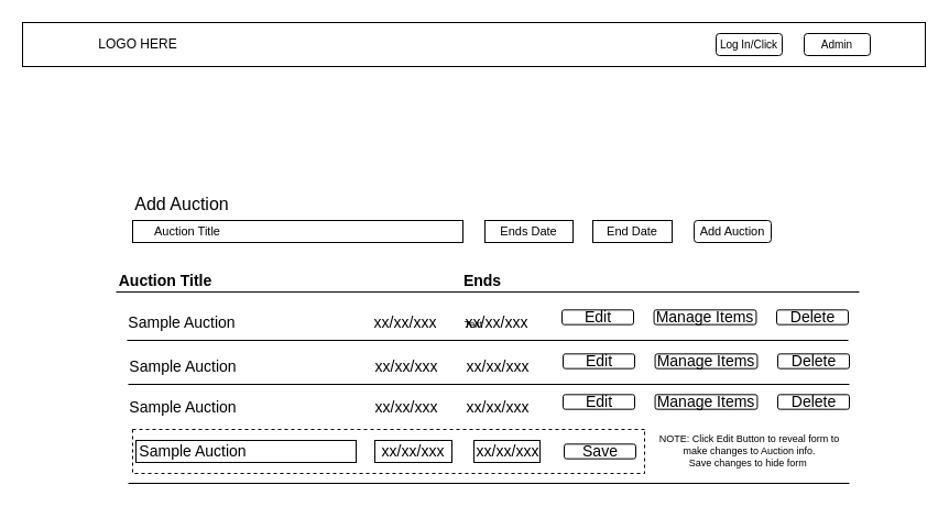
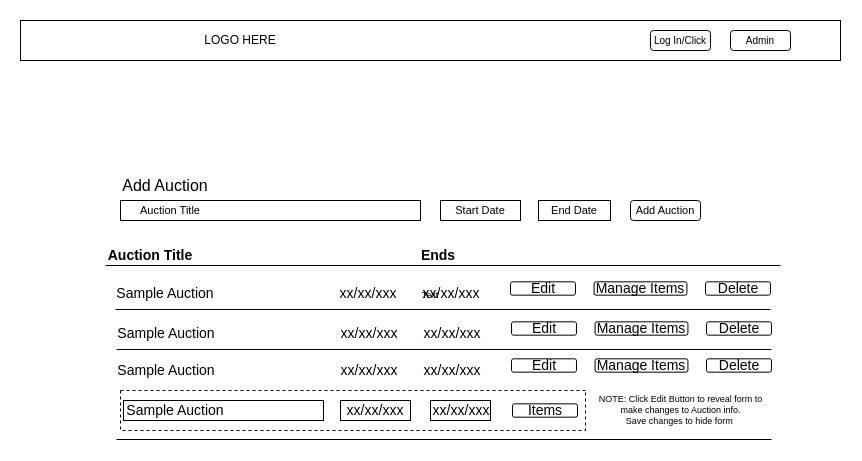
  <mxCell id="0" />
  <mxCell id="1" parent="0" />
  <mxCell id="2" value="" style="rounded=0;whiteSpace=wrap;html=1;fontSize=9;" vertex="1" parent="1"><mxGeometry x="430" y="400" width="60" height="20" as="geometry" /></mxCell>
  <mxCell id="3" value="" style="rounded=0;whiteSpace=wrap;html=1;" parent="1" vertex="1"><mxGeometry width="820" height="40" as="geometry" x="20" y="20" /></mxCell>
  <mxCell id="4" value="" style="rounded=1;whiteSpace=wrap;html=1;" parent="1" vertex="1"><mxGeometry x="650" y="30" width="60" height="20" as="geometry" /></mxCell>
  <mxCell id="5" value="" style="rounded=1;whiteSpace=wrap;html=1;" parent="1" vertex="1"><mxGeometry x="730" y="30" width="60" height="20" as="geometry" /></mxCell>
- <mxCell id="6" value="LOGO HERE" style="text;html=1;strokeColor=none;fillColor=none;align=center;verticalAlign=middle;whiteSpace=wrap;rounded=0;" parent="1" vertex="1"><mxGeometry x="80" y="25" width="90" height="30" as="geometry" /></mxCell>
+ <mxCell id="6" value="LOGO HERE" style="text;html=1;strokeColor=none;fillColor=none;align=center;verticalAlign=middle;whiteSpace=wrap;rounded=0;" parent="1" vertex="1"><mxGeometry x="195" y="25" width="90" height="30" as="geometry" /></mxCell>
  <mxCell id="7" value="Log In/Click" style="text;html=1;strokeColor=none;fillColor=none;align=center;verticalAlign=middle;whiteSpace=wrap;rounded=0;fontSize=10;" parent="1" vertex="1"><mxGeometry x="650" y="25" width="60" height="30" as="geometry" /></mxCell>
  <mxCell id="8" value="Admin" style="text;html=1;strokeColor=none;fillColor=none;align=center;verticalAlign=middle;whiteSpace=wrap;rounded=0;fontSize=10;" parent="1" vertex="1"><mxGeometry x="730" y="25" width="60" height="30" as="geometry" /></mxCell>
  <mxCell id="9" value="&lt;font style=&quot;font-size: 16px&quot;&gt;Add Auction&lt;/font&gt;" style="text;html=1;strokeColor=none;fillColor=none;align=center;verticalAlign=middle;whiteSpace=wrap;rounded=0;fontSize=19;" vertex="1" parent="1"><mxGeometry x="100" y="170" width="130" height="30" as="geometry" /></mxCell>
  <mxCell id="10" value="" style="rounded=0;whiteSpace=wrap;html=1;fontSize=16;" vertex="1" parent="1"><mxGeometry x="120" y="200" width="300" height="20" as="geometry" /></mxCell>
  <mxCell id="11" value="" style="rounded=0;whiteSpace=wrap;html=1;fontSize=16;" vertex="1" parent="1"><mxGeometry x="440" y="200" width="80" height="20" as="geometry" /></mxCell>
  <mxCell id="12" value="" style="rounded=0;whiteSpace=wrap;html=1;fontSize=16;" vertex="1" parent="1"><mxGeometry x="538" y="200" width="72" height="20" as="geometry" /></mxCell>
  <mxCell id="13" value="" style="rounded=1;whiteSpace=wrap;html=1;fontSize=16;" vertex="1" parent="1"><mxGeometry x="630" y="200" width="70" height="20" as="geometry" /></mxCell>
  <mxCell id="14" value="Auction Title" style="text;html=1;strokeColor=none;fillColor=none;align=center;verticalAlign=middle;whiteSpace=wrap;rounded=0;fontSize=11;" vertex="1" parent="1"><mxGeometry x="80" y="195" width="180" height="30" as="geometry" /></mxCell>
- <mxCell id="15" value="Ends Date" style="text;html=1;strokeColor=none;fillColor=none;align=center;verticalAlign=middle;whiteSpace=wrap;rounded=0;fontSize=11;" vertex="1" parent="1"><mxGeometry x="450" y="195" width="60" height="30" as="geometry" /></mxCell>
+ <mxCell id="15" value="Start Date" style="text;html=1;strokeColor=none;fillColor=none;align=center;verticalAlign=middle;whiteSpace=wrap;rounded=0;fontSize=11;" vertex="1" parent="1"><mxGeometry x="450" y="195" width="60" height="30" as="geometry" /></mxCell>
  <mxCell id="16" value="End Date" style="text;html=1;strokeColor=none;fillColor=none;align=center;verticalAlign=middle;whiteSpace=wrap;rounded=0;fontSize=11;" vertex="1" parent="1"><mxGeometry x="544" y="195" width="60" height="30" as="geometry" /></mxCell>
  <mxCell id="17" value="Add Auction" style="text;html=1;strokeColor=none;fillColor=none;align=center;verticalAlign=middle;whiteSpace=wrap;rounded=0;fontSize=11;" vertex="1" parent="1"><mxGeometry x="620" y="195" width="90" height="30" as="geometry" /></mxCell>
  <mxCell id="18" value="Auction Title" style="text;html=1;strokeColor=none;fillColor=none;align=center;verticalAlign=middle;whiteSpace=wrap;rounded=0;fontSize=14;fontStyle=1" vertex="1" parent="1"><mxGeometry x="60" y="240" width="180" height="30" as="geometry" /></mxCell>
  <mxCell id="19" value="&lt;font style=&quot;font-size: 14px&quot;&gt;&lt;b&gt;Ends&lt;/b&gt;&lt;/font&gt;" style="text;html=1;strokeColor=none;fillColor=none;align=center;verticalAlign=middle;whiteSpace=wrap;rounded=0;fontSize=11;" vertex="1" parent="1"><mxGeometry x="408" y="240" width="60" height="30" as="geometry" /></mxCell>
  <mxCell id="20" value="" style="endArrow=none;html=1;fontSize=14;exitX=0.25;exitY=1;exitDx=0;exitDy=0;" edge="1" parent="1"><mxGeometry width="50" height="50" relative="1" as="geometry"><mxPoint x="105" y="265" as="sourcePoint" /><mxPoint x="780" y="265" as="targetPoint" /></mxGeometry></mxCell>
  <mxCell id="21" value="" style="group" vertex="1" connectable="0" parent="1"><mxGeometry x="105" y="278" width="665" height="31" as="geometry" /></mxCell>
  <mxCell id="22" value="" style="group" vertex="1" connectable="0" parent="21"><mxGeometry x="405" width="260" height="20" as="geometry" /></mxCell>
  <mxCell id="23" value="" style="rounded=1;whiteSpace=wrap;html=1;fontSize=14;" vertex="1" parent="22"><mxGeometry y="3.333" width="65" height="13.333" as="geometry" /></mxCell>
  <mxCell id="24" value="Edit" style="text;html=1;strokeColor=none;fillColor=none;align=center;verticalAlign=middle;whiteSpace=wrap;rounded=0;fontSize=14;" vertex="1" parent="22"><mxGeometry x="4.643" width="55.714" height="20" as="geometry" /></mxCell>
  <mxCell id="25" value="" style="rounded=1;whiteSpace=wrap;html=1;fontSize=14;" vertex="1" parent="22"><mxGeometry x="83.571" y="3.333" width="92.857" height="13.333" as="geometry" /></mxCell>
  <mxCell id="26" value="" style="rounded=1;whiteSpace=wrap;html=1;fontSize=14;" vertex="1" parent="22"><mxGeometry x="195" y="3.333" width="65" height="13.333" as="geometry" /></mxCell>
  <mxCell id="27" value="Manage Items" style="text;html=1;strokeColor=none;fillColor=none;align=center;verticalAlign=middle;whiteSpace=wrap;rounded=0;fontSize=14;" vertex="1" parent="22"><mxGeometry x="78.929" width="102.143" height="20" as="geometry" /></mxCell>
  <mxCell id="28" value="Delete" style="text;html=1;strokeColor=none;fillColor=none;align=center;verticalAlign=middle;whiteSpace=wrap;rounded=0;fontSize=14;" vertex="1" parent="22"><mxGeometry x="199.643" width="55.714" height="20" as="geometry" /></mxCell>
  <mxCell id="29" value="Sample Auction" style="text;html=1;strokeColor=none;fillColor=none;align=center;verticalAlign=middle;whiteSpace=wrap;rounded=0;fontSize=14;" vertex="1" parent="21"><mxGeometry width="120" height="30" as="geometry" /></mxCell>
  <mxCell id="30" value="xx/xx/xxx" style="text;html=1;strokeColor=none;fillColor=none;align=center;verticalAlign=middle;whiteSpace=wrap;rounded=0;fontSize=14;" vertex="1" parent="21"><mxGeometry x="233" width="60" height="30" as="geometry" /></mxCell>
  <mxCell id="31" value="xx/xx/xxx" style="text;html=1;strokeColor=none;fillColor=none;align=center;verticalAlign=middle;whiteSpace=wrap;rounded=0;fontSize=14;" vertex="1" parent="21"><mxGeometry x="315" width="62" height="30" as="geometry" /></mxCell>
  <mxCell id="32" value="" style="endArrow=none;html=1;fontSize=9;exitX=0.25;exitY=1;exitDx=0;exitDy=0;" edge="1" parent="21"><mxGeometry width="50" height="50" relative="1" as="geometry"><mxPoint x="10" y="31" as="sourcePoint" /><mxPoint x="665" y="31" as="targetPoint" /></mxGeometry></mxCell>
  <mxCell id="33" value="" style="group" vertex="1" connectable="0" parent="1"><mxGeometry x="106" y="318" width="665" height="31" as="geometry" /></mxCell>
  <mxCell id="34" value="" style="group" vertex="1" connectable="0" parent="33"><mxGeometry x="405" width="260" height="20" as="geometry" /></mxCell>
  <mxCell id="35" value="" style="rounded=1;whiteSpace=wrap;html=1;fontSize=14;" vertex="1" parent="34"><mxGeometry y="3.333" width="65" height="13.333" as="geometry" /></mxCell>
  <mxCell id="36" value="Edit" style="text;html=1;strokeColor=none;fillColor=none;align=center;verticalAlign=middle;whiteSpace=wrap;rounded=0;fontSize=14;" vertex="1" parent="34"><mxGeometry x="4.643" width="55.714" height="20" as="geometry" /></mxCell>
  <mxCell id="37" value="" style="rounded=1;whiteSpace=wrap;html=1;fontSize=14;" vertex="1" parent="34"><mxGeometry x="83.571" y="3.333" width="92.857" height="13.333" as="geometry" /></mxCell>
  <mxCell id="38" value="" style="rounded=1;whiteSpace=wrap;html=1;fontSize=14;" vertex="1" parent="34"><mxGeometry x="195" y="3.333" width="65" height="13.333" as="geometry" /></mxCell>
  <mxCell id="39" value="Manage Items" style="text;html=1;strokeColor=none;fillColor=none;align=center;verticalAlign=middle;whiteSpace=wrap;rounded=0;fontSize=14;" vertex="1" parent="34"><mxGeometry x="78.929" width="102.143" height="20" as="geometry" /></mxCell>
  <mxCell id="40" value="Delete" style="text;html=1;strokeColor=none;fillColor=none;align=center;verticalAlign=middle;whiteSpace=wrap;rounded=0;fontSize=14;" vertex="1" parent="34"><mxGeometry x="199.643" width="55.714" height="20" as="geometry" /></mxCell>
  <mxCell id="41" value="Sample Auction" style="text;html=1;strokeColor=none;fillColor=none;align=center;verticalAlign=middle;whiteSpace=wrap;rounded=0;fontSize=14;" vertex="1" parent="33"><mxGeometry width="120" height="30" as="geometry" /></mxCell>
  <mxCell id="42" value="xx/xx/xxx" style="text;html=1;strokeColor=none;fillColor=none;align=center;verticalAlign=middle;whiteSpace=wrap;rounded=0;fontSize=14;" vertex="1" parent="33"><mxGeometry x="233" width="60" height="30" as="geometry" /></mxCell>
  <mxCell id="43" value="xx/xx/xxx" style="text;html=1;strokeColor=none;fillColor=none;align=center;verticalAlign=middle;whiteSpace=wrap;rounded=0;fontSize=14;" vertex="1" parent="33"><mxGeometry x="315" width="62" height="30" as="geometry" /></mxCell>
  <mxCell id="44" value="" style="endArrow=none;html=1;fontSize=9;exitX=0.25;exitY=1;exitDx=0;exitDy=0;" edge="1" parent="33"><mxGeometry width="50" height="50" relative="1" as="geometry"><mxPoint x="10" y="31" as="sourcePoint" /><mxPoint x="665" y="31" as="targetPoint" /></mxGeometry></mxCell>
  <mxCell id="45" value="" style="swimlane;startSize=0;fontSize=9;dashed=1;" vertex="1" parent="1"><mxGeometry x="120" y="390" width="465" height="40" as="geometry" /></mxCell>
  <mxCell id="46" value="" style="rounded=0;whiteSpace=wrap;html=1;fontSize=9;" vertex="1" parent="45"><mxGeometry x="3" y="10" width="200" height="20" as="geometry" /></mxCell>
  <mxCell id="47" value="" style="rounded=0;whiteSpace=wrap;html=1;fontSize=9;" vertex="1" parent="45"><mxGeometry x="220" y="10" width="70" height="20" as="geometry" /></mxCell>
  <mxCell id="48" value="" style="rounded=1;whiteSpace=wrap;html=1;fontSize=14;" vertex="1" parent="45"><mxGeometry x="392" y="13.333" width="65" height="13.333" as="geometry" /></mxCell>
- <mxCell id="49" value="Save" style="text;html=1;strokeColor=none;fillColor=none;align=center;verticalAlign=middle;whiteSpace=wrap;rounded=0;fontSize=14;" vertex="1" parent="45"><mxGeometry x="396.643" y="10" width="55.714" height="20" as="geometry" /></mxCell>
+ <mxCell id="49" value="Items" style="text;html=1;strokeColor=none;fillColor=none;align=center;verticalAlign=middle;whiteSpace=wrap;rounded=0;fontSize=14;" vertex="1" parent="45"><mxGeometry x="396.643" y="10" width="55.714" height="20" as="geometry" /></mxCell>
  <mxCell id="50" value="Sample Auction" style="text;html=1;strokeColor=none;fillColor=none;align=center;verticalAlign=middle;whiteSpace=wrap;rounded=0;fontSize=14;" vertex="1" parent="45"><mxGeometry x="-5" y="5" width="120" height="30" as="geometry" /></mxCell>
  <mxCell id="51" value="xx/xx/xxx" style="text;html=1;strokeColor=none;fillColor=none;align=center;verticalAlign=middle;whiteSpace=wrap;rounded=0;fontSize=14;" vertex="1" parent="45"><mxGeometry x="225" y="5" width="60" height="30" as="geometry" /></mxCell>
  <mxCell id="52" value="xx/xx/xxx" style="text;html=1;strokeColor=none;fillColor=none;align=center;verticalAlign=middle;whiteSpace=wrap;rounded=0;fontSize=14;" vertex="1" parent="45"><mxGeometry x="310" y="5" width="62" height="30" as="geometry" /></mxCell>
  <mxCell id="53" value="" style="group" vertex="1" connectable="0" parent="1"><mxGeometry x="511" y="355" width="260" height="20" as="geometry" /></mxCell>
  <mxCell id="54" value="" style="rounded=1;whiteSpace=wrap;html=1;fontSize=14;" vertex="1" parent="53"><mxGeometry y="3.333" width="65" height="13.333" as="geometry" /></mxCell>
  <mxCell id="55" value="Edit" style="text;html=1;strokeColor=none;fillColor=none;align=center;verticalAlign=middle;whiteSpace=wrap;rounded=0;fontSize=14;" vertex="1" parent="53"><mxGeometry x="4.643" width="55.714" height="20" as="geometry" /></mxCell>
  <mxCell id="56" value="" style="rounded=1;whiteSpace=wrap;html=1;fontSize=14;" vertex="1" parent="53"><mxGeometry x="83.571" y="3.333" width="92.857" height="13.333" as="geometry" /></mxCell>
  <mxCell id="57" value="" style="rounded=1;whiteSpace=wrap;html=1;fontSize=14;" vertex="1" parent="53"><mxGeometry x="195" y="3.333" width="65" height="13.333" as="geometry" /></mxCell>
  <mxCell id="58" value="Manage Items" style="text;html=1;strokeColor=none;fillColor=none;align=center;verticalAlign=middle;whiteSpace=wrap;rounded=0;fontSize=14;" vertex="1" parent="53"><mxGeometry x="78.929" width="102.143" height="20" as="geometry" /></mxCell>
  <mxCell id="59" value="Delete" style="text;html=1;strokeColor=none;fillColor=none;align=center;verticalAlign=middle;whiteSpace=wrap;rounded=0;fontSize=14;" vertex="1" parent="53"><mxGeometry x="199.643" width="55.714" height="20" as="geometry" /></mxCell>
  <mxCell id="60" value="Sample Auction" style="text;html=1;strokeColor=none;fillColor=none;align=center;verticalAlign=middle;whiteSpace=wrap;rounded=0;fontSize=14;" vertex="1" parent="1"><mxGeometry x="106" y="355" width="120" height="30" as="geometry" /></mxCell>
  <mxCell id="61" value="xx/xx/xxx" style="text;html=1;strokeColor=none;fillColor=none;align=center;verticalAlign=middle;whiteSpace=wrap;rounded=0;fontSize=14;" vertex="1" parent="1"><mxGeometry x="339" y="355" width="60" height="30" as="geometry" /></mxCell>
  <mxCell id="62" value="xx/xx/xxx" style="text;html=1;strokeColor=none;fillColor=none;align=center;verticalAlign=middle;whiteSpace=wrap;rounded=0;fontSize=14;" vertex="1" parent="1"><mxGeometry x="421" y="355" width="62" height="30" as="geometry" /></mxCell>
  <mxCell id="63" value="" style="endArrow=none;html=1;fontSize=9;exitX=0.25;exitY=1;exitDx=0;exitDy=0;" edge="1" parent="1"><mxGeometry width="50" height="50" relative="1" as="geometry"><mxPoint x="116" y="439" as="sourcePoint" /><mxPoint x="771" y="439" as="targetPoint" /></mxGeometry></mxCell>
  <mxCell id="64" value="Text" style="text;html=1;strokeColor=none;fillColor=none;align=center;verticalAlign=middle;whiteSpace=wrap;rounded=0;fontSize=9;" vertex="1" parent="1"><mxGeometry x="400" y="280" width="60" height="30" as="geometry" /></mxCell>
  <mxCell id="65" value="NOTE: Click Edit Button to reveal form to make changes to Auction info. &lt;br&gt;Save changes to hide form&amp;nbsp;" style="text;html=1;strokeColor=none;fillColor=none;align=center;verticalAlign=middle;whiteSpace=wrap;rounded=0;fontSize=9;" vertex="1" parent="1"><mxGeometry x="587.5" y="395" width="185" height="30" as="geometry" /></mxCell>
